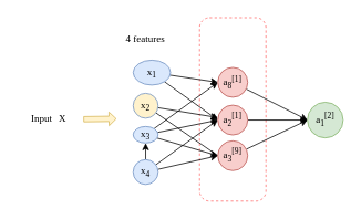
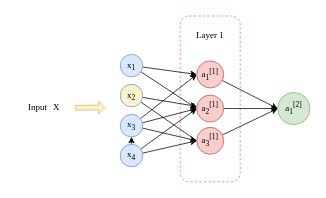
  <mxCell id="0" />
  <mxCell id="1" parent="0" />
  <mxCell id="2" value="" style="rounded=1;whiteSpace=wrap;html=1;fontSize=10;fillColor=none;dashed=1;strokeColor=#FF6666;" vertex="1" parent="1"><mxGeometry x="240" y="20.75" width="80" height="221.25" as="geometry" /></mxCell>
  <mxCell id="3" style="edgeStyle=none;rounded=0;orthogonalLoop=1;jettySize=auto;html=1;entryX=0.5;entryY=1;entryDx=0;entryDy=0;fontSize=10;" edge="1" parent="1" source="5" target="23"><mxGeometry relative="1" as="geometry" /></mxCell>
  <mxCell id="4" style="edgeStyle=none;rounded=0;orthogonalLoop=1;jettySize=auto;html=1;entryX=0;entryY=0.5;entryDx=0;entryDy=0;fontSize=10;" edge="1" parent="1" source="5" target="25"><mxGeometry relative="1" as="geometry" /></mxCell>
- <mxCell id="5" value="x&lt;sub&gt;1&lt;/sub&gt;" style="ellipse;whiteSpace=wrap;html=1;aspect=fixed;fillColor=#dae8fc;strokeColor=#6c8ebf;fontFamily=Lucida Console;" parent="1" vertex="1"><mxGeometry x="160" y="72" width="45" height="30" as="geometry" /></mxCell>
+ <mxCell id="5" value="x&lt;sub&gt;1&lt;/sub&gt;" style="ellipse;whiteSpace=wrap;html=1;aspect=fixed;fillColor=#dae8fc;strokeColor=#6c8ebf;fontFamily=Lucida Console;" parent="1" vertex="1"><mxGeometry x="160" y="72" width="30" height="30" as="geometry" /></mxCell>
  <mxCell id="6" style="edgeStyle=none;rounded=0;orthogonalLoop=1;jettySize=auto;html=1;fontSize=10;" edge="1" parent="1" source="8" target="25"><mxGeometry relative="1" as="geometry" /></mxCell>
  <mxCell id="7" style="edgeStyle=none;rounded=0;orthogonalLoop=1;jettySize=auto;html=1;entryX=0;entryY=0.5;entryDx=0;entryDy=0;fontSize=10;endArrow=none;" edge="1" parent="1" source="8" target="27"><mxGeometry relative="1" as="geometry" /></mxCell>
  <mxCell id="8" value="x&lt;sub&gt;2&lt;/sub&gt;" style="ellipse;whiteSpace=wrap;html=1;aspect=fixed;fillColor=#fff2cc;strokeColor=#6c8ebf;fontFamily=Lucida Console;" parent="1" vertex="1"><mxGeometry x="160" y="112" width="30" height="30" as="geometry" /></mxCell>
  <mxCell id="9" style="edgeStyle=none;rounded=0;orthogonalLoop=1;jettySize=auto;html=1;entryX=0.5;entryY=1;entryDx=0;entryDy=0;fontSize=10;" edge="1" parent="1" source="12" target="23"><mxGeometry relative="1" as="geometry" /></mxCell>
  <mxCell id="10" style="edgeStyle=none;rounded=0;orthogonalLoop=1;jettySize=auto;html=1;entryX=0;entryY=0.5;entryDx=0;entryDy=0;fontSize=10;" edge="1" parent="1" source="12" target="25"><mxGeometry relative="1" as="geometry" /></mxCell>
  <mxCell id="11" style="edgeStyle=none;rounded=0;orthogonalLoop=1;jettySize=auto;html=1;entryX=0;entryY=0.5;entryDx=0;entryDy=0;fontSize=10;" edge="1" parent="1" source="12" target="27"><mxGeometry relative="1" as="geometry" /></mxCell>
- <mxCell id="12" value="x&lt;sub&gt;3&lt;/sub&gt;" style="ellipse;whiteSpace=wrap;html=1;aspect=fixed;fillColor=#dae8fc;strokeColor=#6c8ebf;fontFamily=Lucida Console;" parent="1" vertex="1"><mxGeometry x="160" y="152" width="30" height="20" as="geometry" /></mxCell>
+ <mxCell id="12" value="x&lt;sub&gt;3&lt;/sub&gt;" style="ellipse;whiteSpace=wrap;html=1;aspect=fixed;fillColor=#dae8fc;strokeColor=#6c8ebf;fontFamily=Lucida Console;" parent="1" vertex="1"><mxGeometry x="160" y="152" width="30" height="30" as="geometry" /></mxCell>
  <mxCell id="13" style="edgeStyle=none;rounded=0;orthogonalLoop=1;jettySize=auto;html=1;fontSize=10;" edge="1" parent="1" source="16" target="12"><mxGeometry relative="1" as="geometry" /></mxCell>
  <mxCell id="14" style="edgeStyle=none;rounded=0;orthogonalLoop=1;jettySize=auto;html=1;entryX=0;entryY=0.5;entryDx=0;entryDy=0;fontSize=10;" edge="1" parent="1" source="16" target="25"><mxGeometry relative="1" as="geometry" /></mxCell>
  <mxCell id="15" style="edgeStyle=none;rounded=0;orthogonalLoop=1;jettySize=auto;html=1;entryX=0;entryY=0.5;entryDx=0;entryDy=0;fontSize=10;" edge="1" parent="1" source="16" target="27"><mxGeometry relative="1" as="geometry" /></mxCell>
  <mxCell id="16" value="x&lt;sub&gt;4&lt;/sub&gt;" style="ellipse;whiteSpace=wrap;html=1;aspect=fixed;fillColor=#dae8fc;strokeColor=#6c8ebf;fontFamily=Lucida Console;" parent="1" vertex="1"><mxGeometry x="160" y="192" width="30" height="30" as="geometry" /></mxCell>
  <mxCell id="17" value="Input" style="text;html=1;strokeColor=none;fillColor=none;align=center;verticalAlign=middle;whiteSpace=wrap;rounded=0;fontFamily=Lucida Console;" parent="1" vertex="1"><mxGeometry x="20" y="128" width="60" height="30" as="geometry" /></mxCell>
  <mxCell id="18" value="" style="shape=flexArrow;endArrow=classic;html=1;rounded=0;fontFamily=Lucida Console;fillColor=#fff2cc;strokeColor=#d6b656;width=6.387;endSize=2.528;endWidth=9.011;" parent="1" edge="1"><mxGeometry width="50" height="50" relative="1" as="geometry"><mxPoint x="100" y="143.28" as="sourcePoint" /><mxPoint x="140" y="142.71" as="targetPoint" /></mxGeometry></mxCell>
- <mxCell id="19" value="4 features" style="text;html=1;strokeColor=none;fillColor=none;align=center;verticalAlign=middle;whiteSpace=wrap;rounded=0;fontFamily=Lucida Console;" parent="1" vertex="1"><mxGeometry x="135" y="31" width="80" height="30" as="geometry" /></mxCell>
  <mxCell id="20" value="X" style="text;html=1;strokeColor=none;fillColor=none;align=center;verticalAlign=middle;whiteSpace=wrap;rounded=0;fontFamily=Lucida Console;" parent="1" vertex="1"><mxGeometry x="60" y="128" width="30" height="30" as="geometry" /></mxCell>
  <mxCell id="21" value="&lt;font face=&quot;lucida console&quot;&gt;&lt;span style=&quot;font-size: 12px&quot;&gt;a&lt;sub&gt;1&lt;/sub&gt;&lt;sup&gt;[2]&lt;/sup&gt;&lt;/span&gt;&lt;/font&gt;" style="ellipse;whiteSpace=wrap;html=1;aspect=fixed;fillColor=#d5e8d4;strokeColor=#82b366;fontFamily=Lucida Console;fontSize=9;" vertex="1" parent="1"><mxGeometry x="370" y="122.75" width="43" height="43" as="geometry" /></mxCell>
  <mxCell id="22" style="edgeStyle=none;rounded=0;orthogonalLoop=1;jettySize=auto;html=1;entryX=0;entryY=0.5;entryDx=0;entryDy=0;fontSize=10;" edge="1" parent="1" source="23" target="21"><mxGeometry relative="1" as="geometry" /></mxCell>
- <mxCell id="23" value="a&lt;sub&gt;8&lt;/sub&gt;&lt;sup&gt;[1]&lt;/sup&gt;" style="ellipse;whiteSpace=wrap;html=1;aspect=fixed;fillColor=#f8cecc;strokeColor=#b85450;fontFamily=Lucida Console;direction=south;" vertex="1" parent="1"><mxGeometry x="262" y="80.75" width="36" height="36" as="geometry" /></mxCell>
+ <mxCell id="23" value="a&lt;sub&gt;1&lt;/sub&gt;&lt;sup&gt;[1]&lt;/sup&gt;" style="ellipse;whiteSpace=wrap;html=1;aspect=fixed;fillColor=#f8cecc;strokeColor=#b85450;fontFamily=Lucida Console;direction=south;" vertex="1" parent="1"><mxGeometry x="262" y="80.75" width="36" height="36" as="geometry" /></mxCell>
  <mxCell id="24" style="edgeStyle=none;rounded=0;orthogonalLoop=1;jettySize=auto;html=1;entryX=0;entryY=0.5;entryDx=0;entryDy=0;fontSize=10;" edge="1" parent="1" source="25" target="21"><mxGeometry relative="1" as="geometry" /></mxCell>
  <mxCell id="25" value="a&lt;sub&gt;2&lt;/sub&gt;&lt;sup&gt;[1]&lt;/sup&gt;" style="ellipse;whiteSpace=wrap;html=1;aspect=fixed;fillColor=#f8cecc;strokeColor=#b85450;fontFamily=Lucida Console;" vertex="1" parent="1"><mxGeometry x="262" y="126.25" width="36" height="36" as="geometry" /></mxCell>
  <mxCell id="26" style="edgeStyle=none;rounded=0;orthogonalLoop=1;jettySize=auto;html=1;entryX=0;entryY=0.5;entryDx=0;entryDy=0;fontSize=10;" edge="1" parent="1" source="27" target="21"><mxGeometry relative="1" as="geometry" /></mxCell>
- <mxCell id="27" value="a&lt;sub&gt;3&lt;/sub&gt;&lt;sup&gt;[9]&lt;/sup&gt;" style="ellipse;whiteSpace=wrap;html=1;aspect=fixed;fillColor=#f8cecc;strokeColor=#b85450;fontFamily=Lucida Console;" vertex="1" parent="1"><mxGeometry x="262" y="169.25" width="36" height="36" as="geometry" /></mxCell>
+ <mxCell id="27" value="a&lt;sub&gt;3&lt;/sub&gt;&lt;sup&gt;[1]&lt;/sup&gt;" style="ellipse;whiteSpace=wrap;html=1;aspect=fixed;fillColor=#f8cecc;strokeColor=#b85450;fontFamily=Lucida Console;" vertex="1" parent="1"><mxGeometry x="262" y="169.25" width="36" height="36" as="geometry" /></mxCell>
+ <mxCell id="28" value="Layer 1" style="text;html=1;strokeColor=none;fillColor=none;align=center;verticalAlign=middle;whiteSpace=wrap;rounded=0;fontFamily=Lucida Console;" vertex="1" parent="1"><mxGeometry x="240" y="31" width="80" height="30" as="geometry" /></mxCell>
